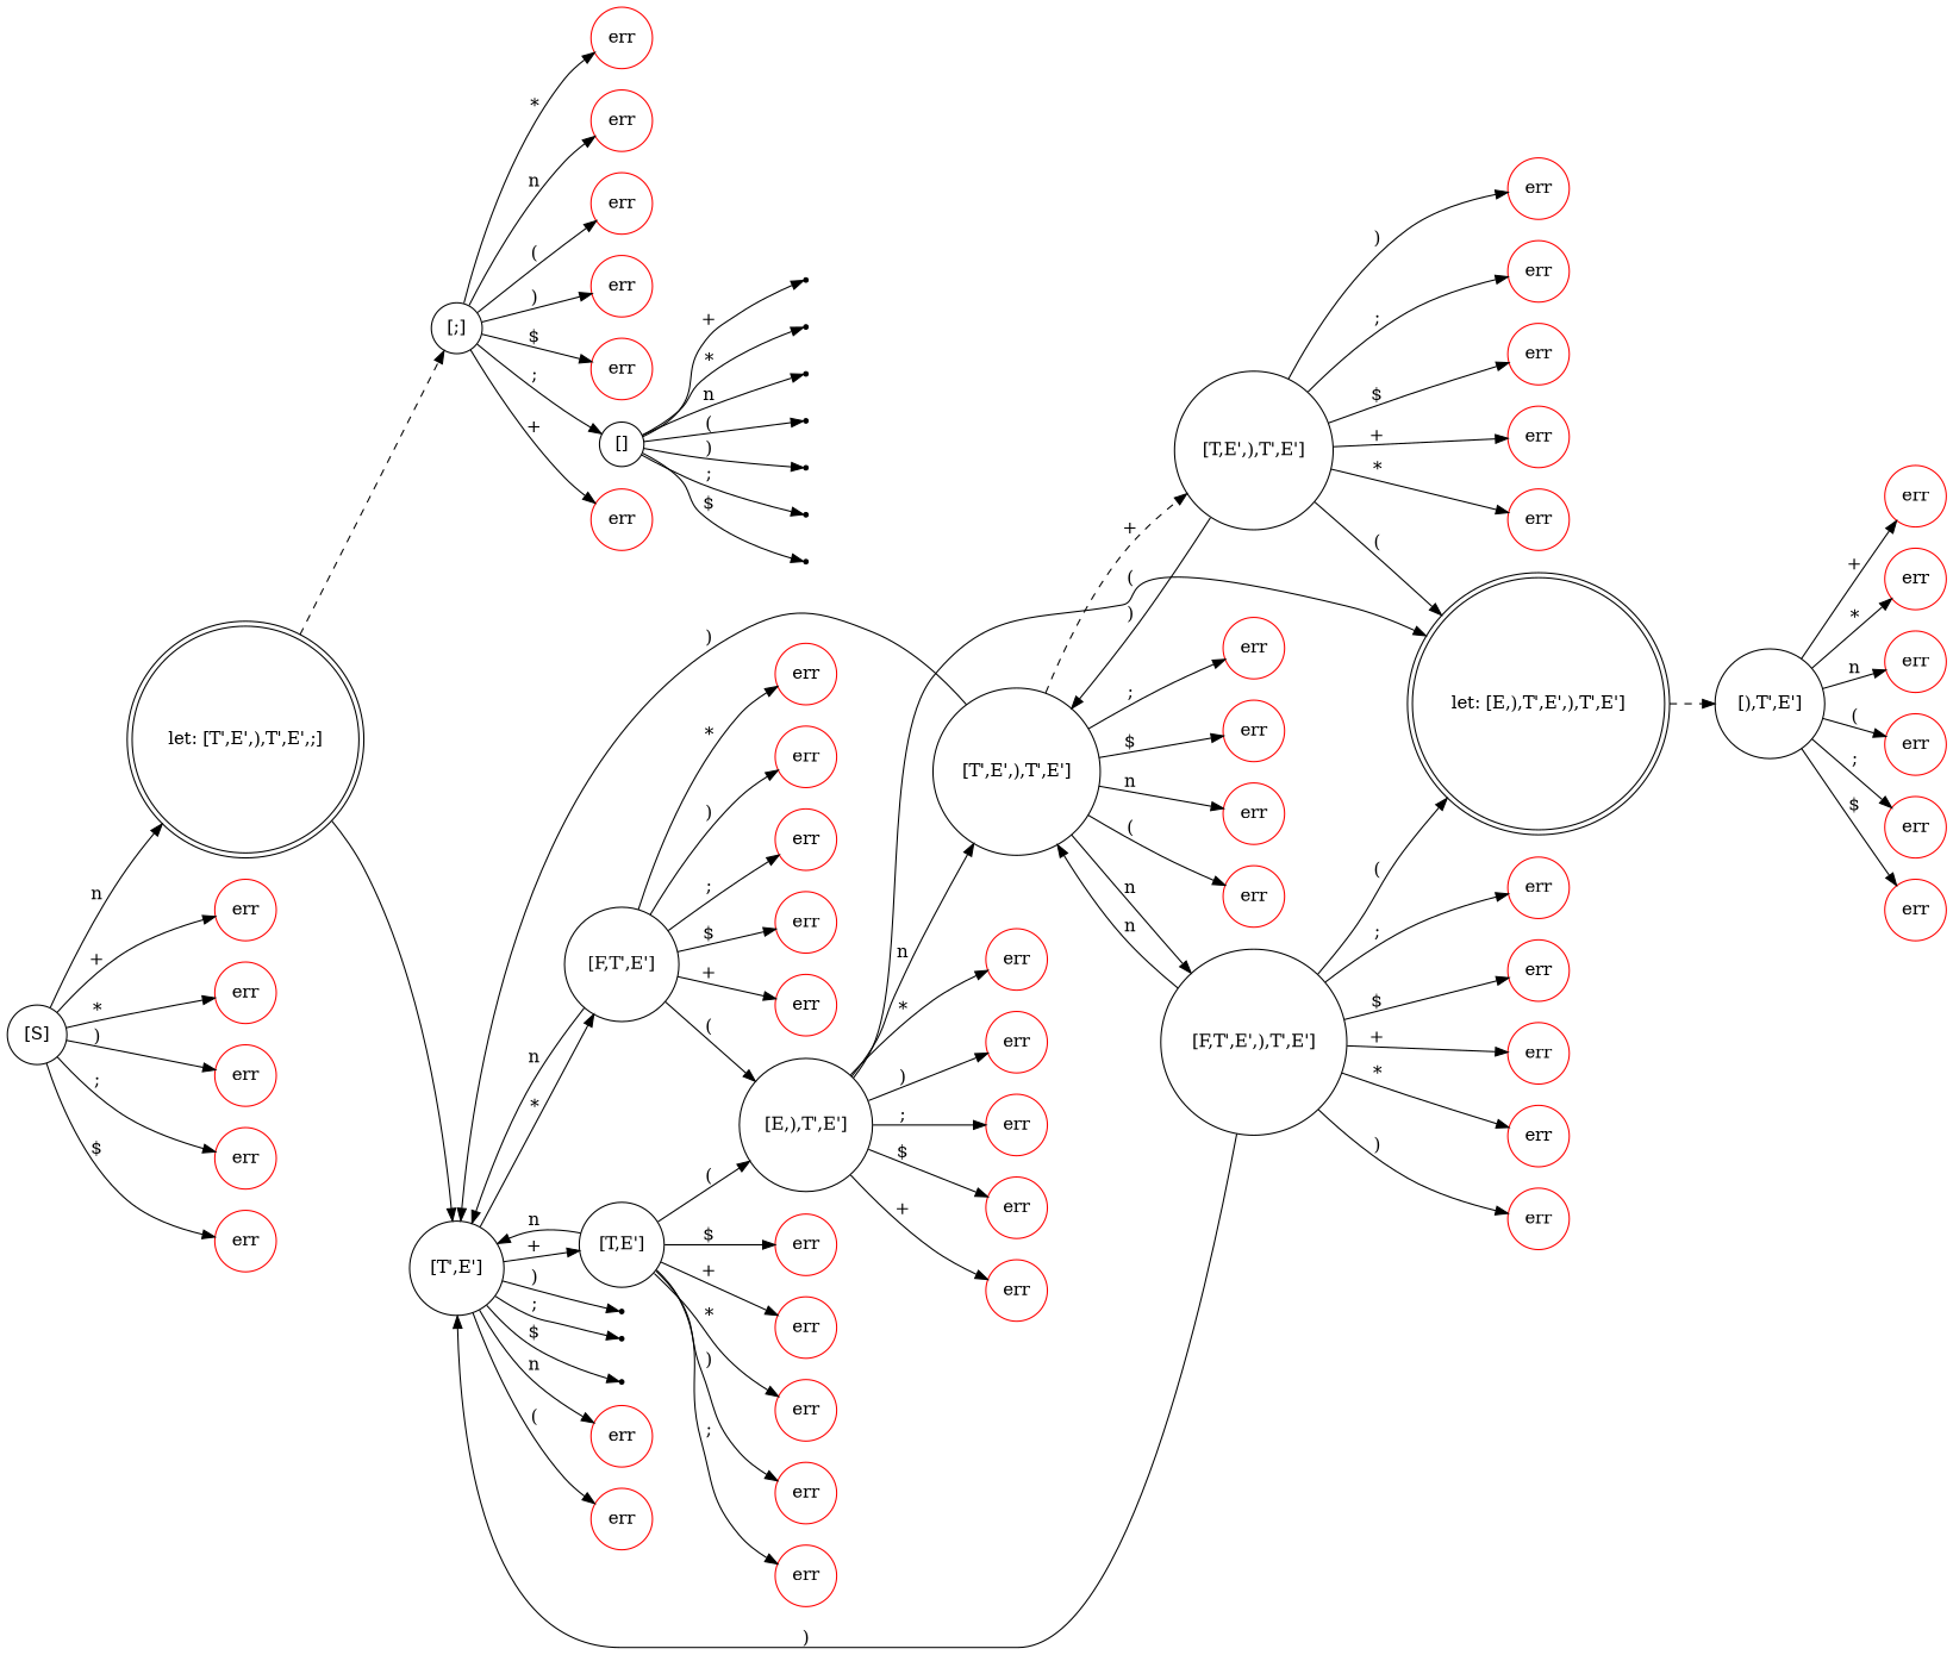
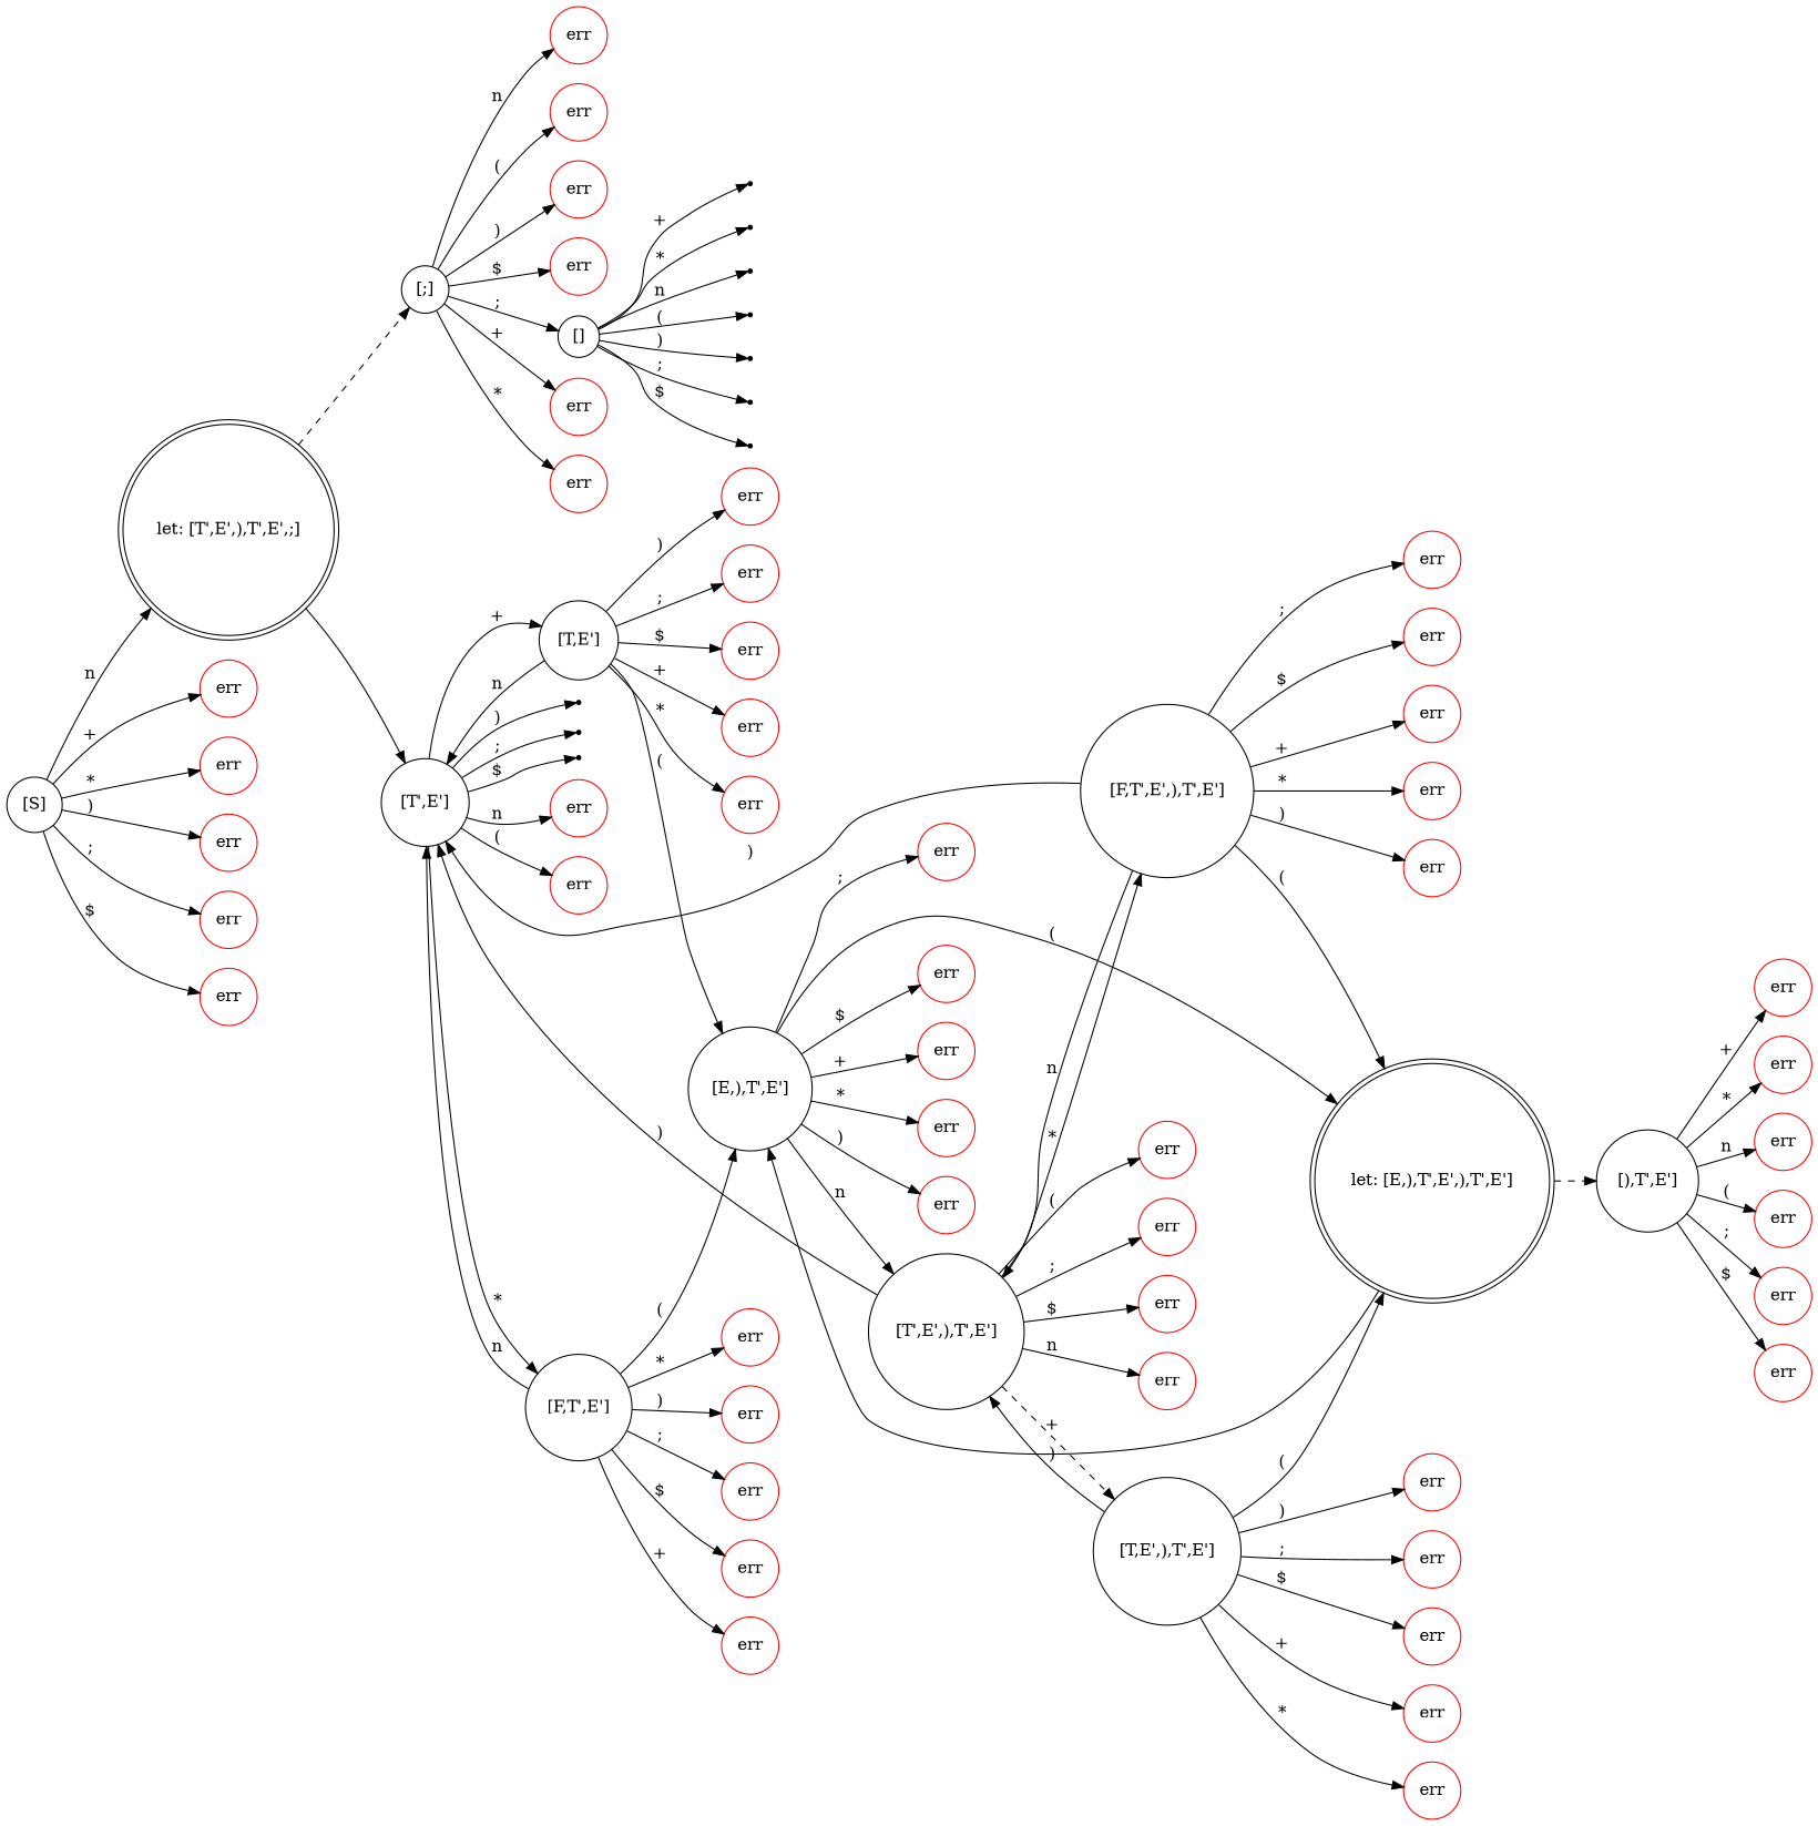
  digraph {
    rankdir=LR
    node [color=red shape=circle]
    n1 [color=black label="[S]"]
    n2 [color=black label="let: [T',E',),T',E',;]" shape=doublecircle]
    n3 [label=err]
    n4 [label=err]
    n5 [label=err]
    n6 [label=err]
    n7 [label=err]
    n8 [color=black label="[;]"]
    n9 [color=black label="[T',E']"]
    n10 [color=black label="[E,),T',E']"]
    n11 [color=black label="[T',E',),T',E']"]
    n12 [color=black label="let: [E,),T',E',),T',E']" shape=doublecircle]
    n13 [label=err]
    n14 [label=err]
    n15 [label=err]
    n16 [label=err]
    n17 [label=err]
    n18 [color=black label="[T,E',),T',E']"]
    n19 [color=black label="[F,T',E',),T',E']"]
    n20 [label=err]
    n21 [label=err]
    n22 [label=err]
    n23 [label=err]
    n24 [color=black label="[),T',E']"]
    n25 [color=black label="[]"]
    n26 [label=err]
    n27 [label=err]
    n28 [label=err]
    n29 [label=err]
    n30 [label=err]
    n31 [label=err]
    62 [color=black shape=point]
    63 [color=black shape=point]
    64 [color=black shape=point]
    65 [color=black shape=point]
    66 [color=black shape=point]
    67 [color=black shape=point]
    68 [color=black shape=point]
    n39 [color=black label="[T,E']"]
    n40 [color=black label="[F,T',E']"]
    101 [color=black shape=point]
    102 [color=black shape=point]
    103 [color=black shape=point]
    n44 [label=err]
    n45 [label=err]
    n46 [label=err]
    n47 [label=err]
    n48 [label=err]
    n49 [label=err]
    n50 [label=err]
    n51 [label=err]
    n52 [label=err]
    n53 [label=err]
    n54 [label=err]
    n55 [label=err]
    n56 [label=err]
    n57 [label=err]
    n58 [label=err]
    n59 [label=err]
    n60 [label=err]
    n61 [label=err]
    n62 [label=err]
    n63 [label=err]
    n64 [label=err]
    n65 [label=err]
    n66 [label=err]
    n67 [label=err]
    n68 [label=err]
    n69 [label=err]
    n70 [label=err]
    n71 [label=err]
    n1 -> n2 [label=n]
    n1 -> n3 [label="+"]
    n1 -> n4 [label="*"]
    n1 -> n5 [label=")"]
    n1 -> n6 [label=";"]
    n1 -> n7 [label="$"]
    n2 -> n8 [style=dashed]
    n2 -> n9
    n8 -> n25 [label=";"]
    n8 -> n26 [label="+"]
    n8 -> n27 [label="*"]
    n8 -> n28 [label=n]
    n8 -> n29 [label="("]
    n8 -> n30 [label=")"]
    n8 -> n31 [label="$"]
    n9 -> n39 [label="+"]
    n9 -> n40 [label="*"]
    n9 -> 101 [label=")"]
    n9 -> 102 [label=";"]
    n9 -> 103 [label="$"]
    n9 -> n44 [label=n]
    n9 -> n45 [label="("]
    n10 -> n11 [label=n]
    n10 -> n12 [label="("]
    n10 -> n13 [label="+"]
    n10 -> n14 [label="*"]
    n10 -> n15 [label=")"]
    n10 -> n16 [label=";"]
    n10 -> n17 [label="$"]
    n11 -> n9 [label=")"]
    n11 -> n18 [label="+" style=dashed]
-   n11 -> n19 [label=n]
+   n11 -> n19 [label="*"]
    n11 -> n20 [label=n]
    n11 -> n21 [label="("]
    n11 -> n22 [label=";"]
    n11 -> n23 [label="$"]
+   n12 -> n10
    n12 -> n24 [style=dashed]
    n18 -> n11 [label=")"]
    n18 -> n12 [label="("]
    n18 -> n46 [label="+"]
    n18 -> n47 [label="*"]
    n18 -> n48 [label=")"]
    n18 -> n49 [label=";"]
    n18 -> n50 [label="$"]
    n19 -> n9 [label=")"]
    n19 -> n11 [label=n]
    n19 -> n12 [label="("]
    n19 -> n51 [label="+"]
    n19 -> n52 [label="*"]
    n19 -> n53 [label=")"]
    n19 -> n54 [label=";"]
    n19 -> n55 [label="$"]
    n24 -> n56 [label="+"]
    n24 -> n57 [label="*"]
    n24 -> n58 [label=n]
    n24 -> n59 [label="("]
    n24 -> n60 [label=";"]
    n24 -> n61 [label="$"]
    n25 -> 62 [label="+"]
    n25 -> 63 [label="*"]
    n25 -> 64 [label=n]
    n25 -> 65 [label="("]
    n25 -> 66 [label=")"]
    n25 -> 67 [label=";"]
    n25 -> 68 [label="$"]
    n39 -> n9 [label=n]
    n39 -> n10 [label="("]
    n39 -> n62 [label="+"]
    n39 -> n63 [label="*"]
    n39 -> n64 [label=")"]
    n39 -> n65 [label=";"]
    n39 -> n66 [label="$"]
    n40 -> n9 [label=n]
    n40 -> n10 [label="("]
    n40 -> n67 [label="+"]
    n40 -> n68 [label="*"]
    n40 -> n69 [label=")"]
    n40 -> n70 [label=";"]
    n40 -> n71 [label="$"]
  }
